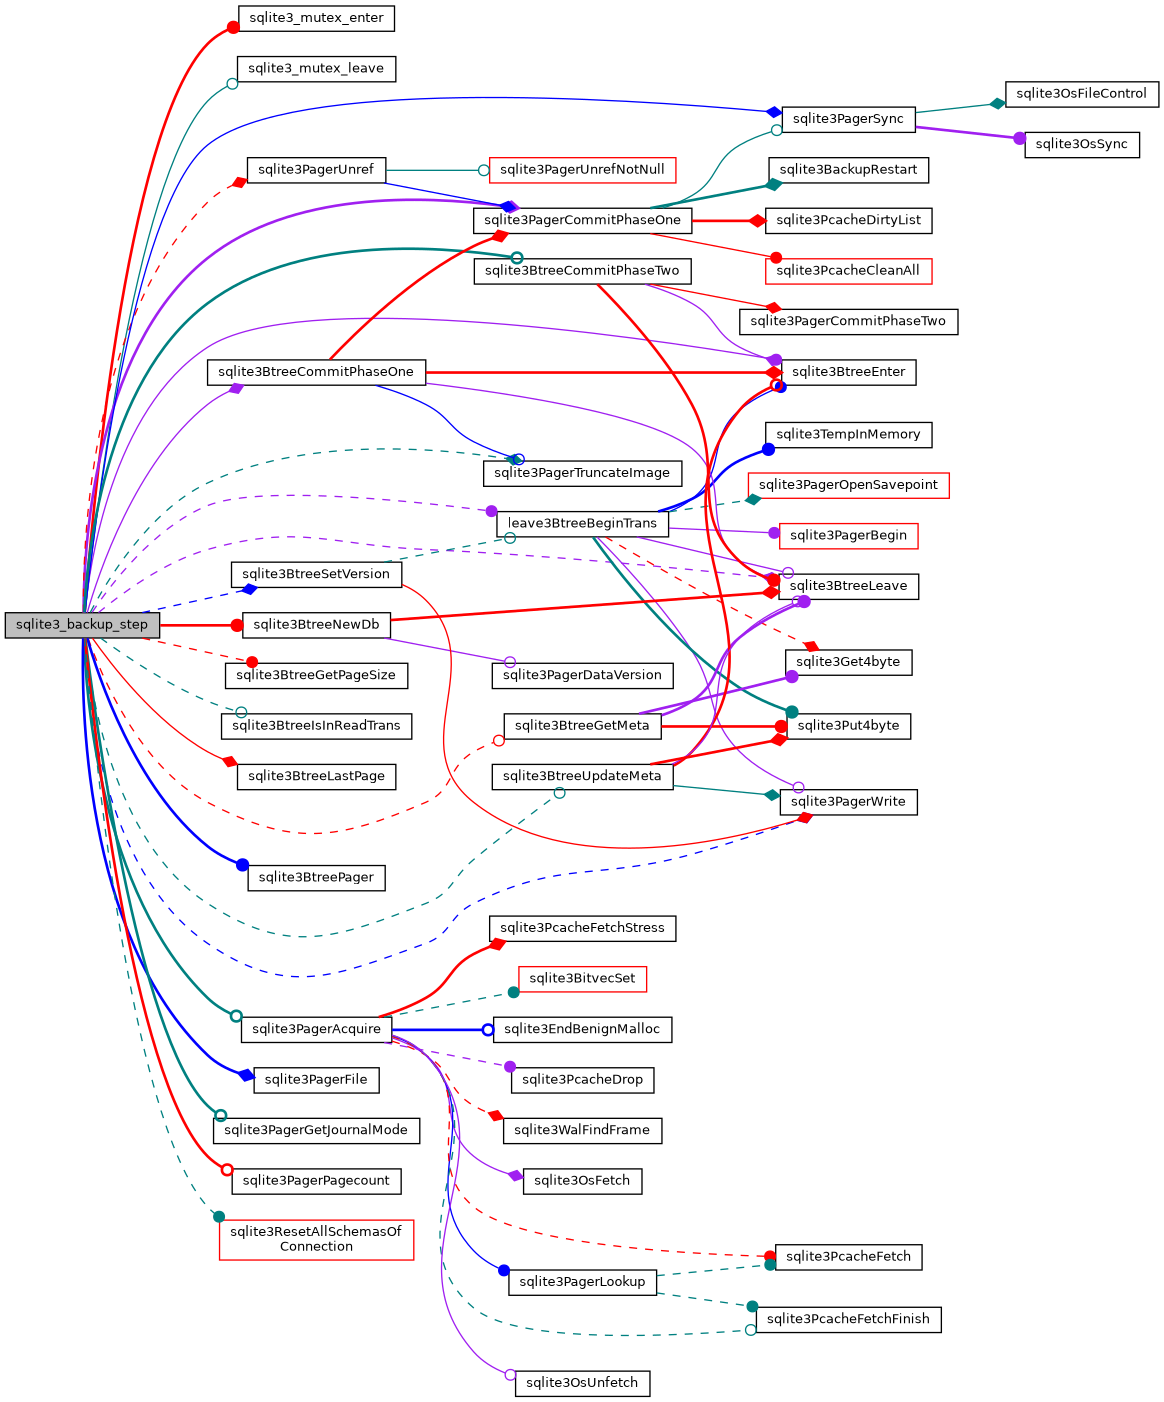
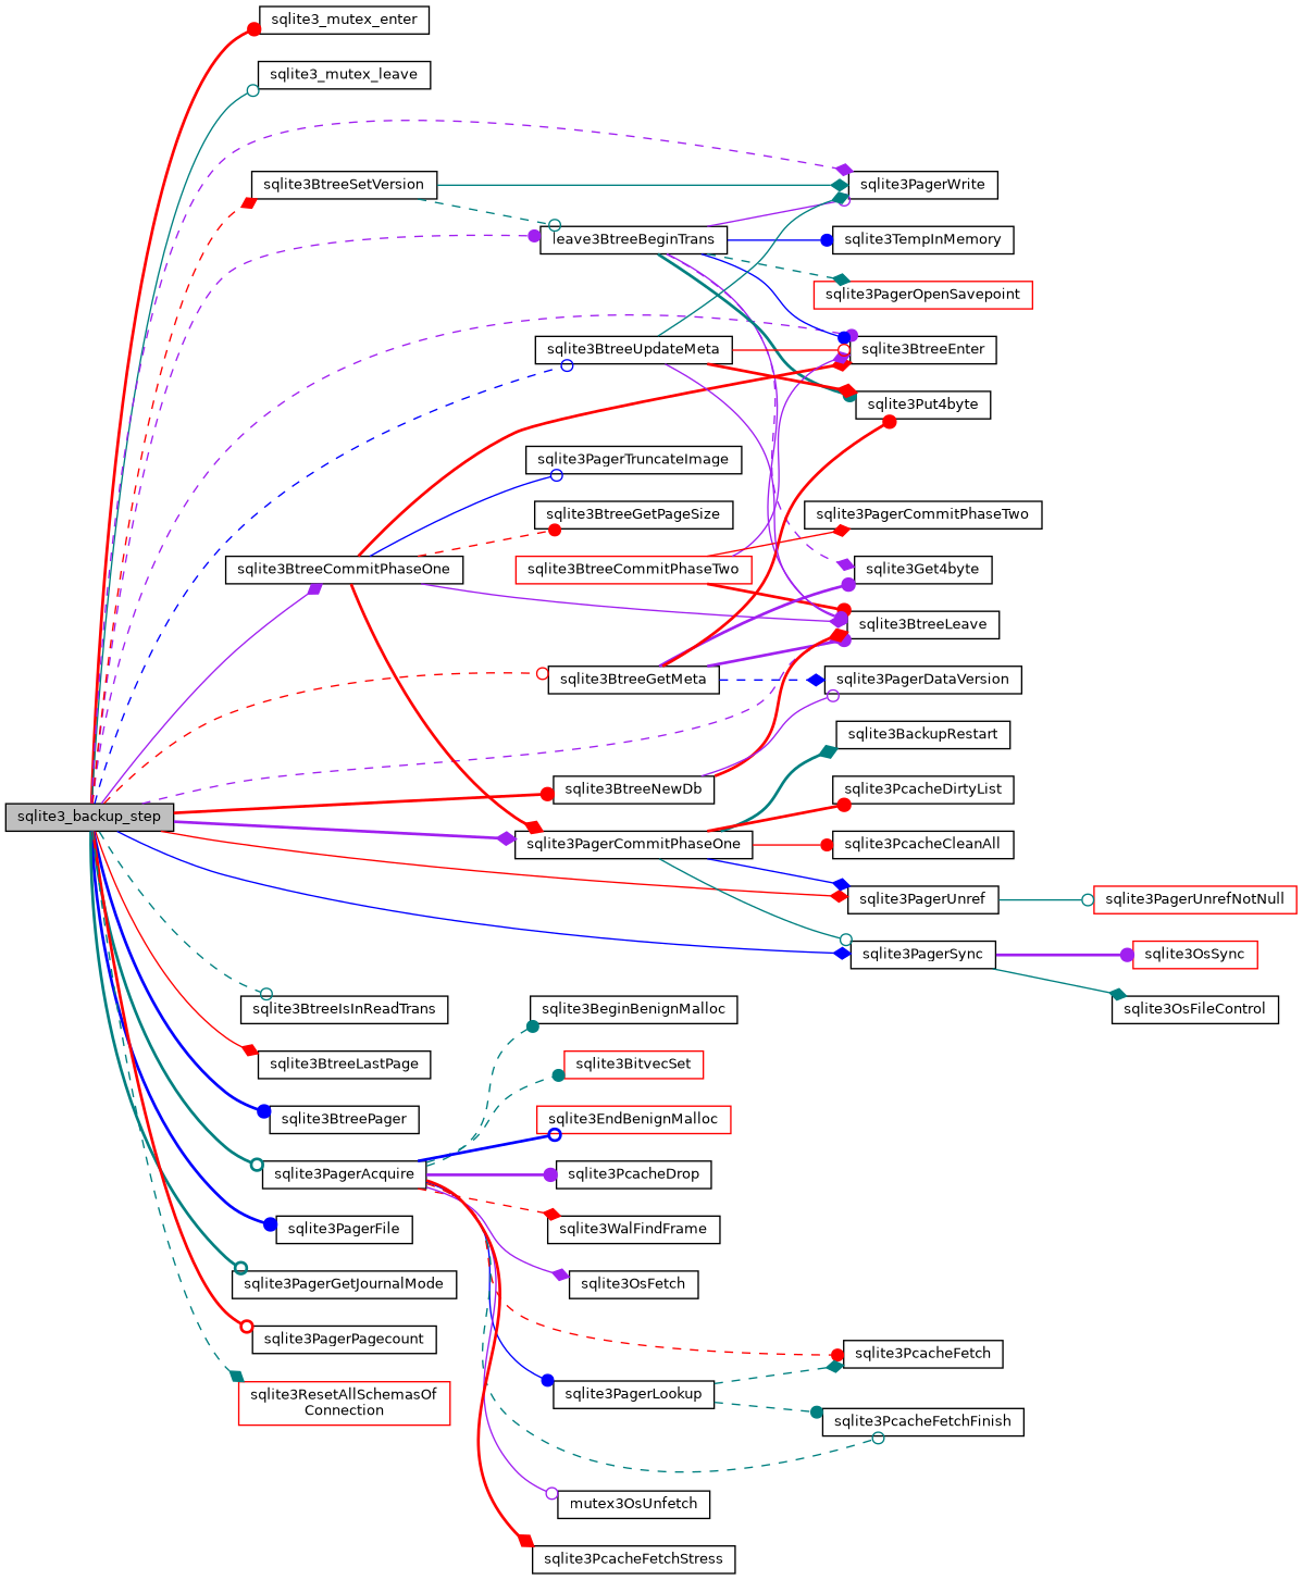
  digraph {
    rankdir=LR
    node [color=black fillcolor=white fontname=Helvetica fontsize=10 shape=record style=filled]
    edge [arrowhead=diamond color=red fontname=Helvetica fontsize=10 labelfontname=Helvetica labelfontsize=10 style=solid]
    n1 [fillcolor=grey75 fontcolor=black height=0.2 label=sqlite3_backup_step width=0.4]
    n2 [height=0.2 label=sqlite3_mutex_enter width=0.4]
    n3 [height=0.2 label=sqlite3_mutex_leave width=0.4]
    n4 [height=0.2 label=leave3BtreeBeginTrans width=0.4]
    n5 [height=0.2 label=sqlite3BtreeEnter width=0.4]
    n6 [height=0.2 label=sqlite3PagerWrite width=0.4]
    n7 [height=0.2 label=sqlite3BtreeLeave width=0.4]
    n8 [height=0.2 label=sqlite3BtreeCommitPhaseOne width=0.4]
    n9 [height=0.2 label=sqlite3PagerTruncateImage width=0.4]
    n10 [height=0.2 label=sqlite3PagerCommitPhaseOne width=0.4]
    n11 [height=0.2 label=sqlite3PagerUnref width=0.4]
    n12 [height=0.2 label=sqlite3PagerSync width=0.4]
-   n13 [height=0.2 label=sqlite3BtreeCommitPhaseTwo width=0.4]
+   n13 [color=red height=0.2 label=sqlite3BtreeCommitPhaseTwo width=0.4]
    n14 [height=0.2 label=sqlite3BtreeGetMeta width=0.4]
    n15 [height=0.2 label=sqlite3BtreeGetPageSize width=0.4]
    n16 [height=0.2 label=sqlite3BtreeIsInReadTrans width=0.4]
    n17 [height=0.2 label=sqlite3BtreeLastPage width=0.4]
    n18 [height=0.2 label=sqlite3BtreeNewDb width=0.4]
    n19 [height=0.2 label=sqlite3BtreePager width=0.4]
    n20 [height=0.2 label=sqlite3BtreeSetVersion width=0.4]
    n21 [height=0.2 label=sqlite3BtreeUpdateMeta width=0.4]
    n22 [height=0.2 label=sqlite3PagerAcquire width=0.4]
    n23 [height=0.2 label=sqlite3PagerFile width=0.4]
    n24 [height=0.2 label=sqlite3PagerGetJournalMode width=0.4]
    n25 [height=0.2 label=sqlite3PagerPagecount width=0.4]
    n26 [color=red height=0.2 label="sqlite3ResetAllSchemasOf\lConnection" width=0.4]
-   n27 [color=red height=0.2 label=sqlite3PagerBegin width=0.4]
    n28 [height=0.2 label=sqlite3TempInMemory width=0.4]
    n29 [height=0.2 label=sqlite3Get4byte width=0.4]
    n30 [height=0.2 label=sqlite3Put4byte width=0.4]
    n31 [color=red height=0.2 label=sqlite3PagerOpenSavepoint width=0.4]
    n32 [height=0.2 label=sqlite3BackupRestart width=0.4]
    n33 [height=0.2 label=sqlite3PcacheDirtyList width=0.4]
-   n34 [color=red height=0.2 label=sqlite3PcacheCleanAll width=0.4]
+   n34 [height=0.2 label=sqlite3PcacheCleanAll width=0.4]
    n35 [color=red height=0.2 label=sqlite3PagerUnrefNotNull width=0.4]
    n36 [height=0.2 label=sqlite3OsFileControl width=0.4]
-   n37 [height=0.2 label=sqlite3OsSync width=0.4]
+   n37 [color=red height=0.2 label=sqlite3OsSync width=0.4]
    n38 [height=0.2 label=sqlite3PagerCommitPhaseTwo width=0.4]
    n39 [height=0.2 label=sqlite3PagerDataVersion width=0.4]
    n40 [height=0.2 label=sqlite3WalFindFrame width=0.4]
    n41 [height=0.2 label=sqlite3OsFetch width=0.4]
    n42 [height=0.2 label=sqlite3PagerLookup width=0.4]
    n43 [height=0.2 label=sqlite3PcacheFetch width=0.4]
    n44 [height=0.2 label=sqlite3PcacheFetchFinish width=0.4]
-   n45 [height=0.2 label=sqlite3OsUnfetch width=0.4]
+   n45 [height=0.2 label=mutex3OsUnfetch width=0.4]
    n46 [height=0.2 label=sqlite3PcacheFetchStress width=0.4]
+   n47 [height=0.2 label=sqlite3BeginBenignMalloc width=0.4]
    n48 [color=red height=0.2 label=sqlite3BitvecSet width=0.4]
-   n49 [height=0.2 label=sqlite3EndBenignMalloc width=0.4]
+   n49 [color=red height=0.2 label=sqlite3EndBenignMalloc width=0.4]
    n50 [height=0.2 label=sqlite3PcacheDrop width=0.4]
    n1 -> n2 [arrowhead=dot style=bold]
    n1 -> n3 [arrowhead=odot color=teal]
    n1 -> n4 [arrowhead=dot color=purple style=dashed]
-   n1 -> n5 [arrowhead=dot color=purple]
-   n1 -> n6 [color=blue style=dashed]
+   n1 -> n5 [arrowhead=dot color=purple style=dashed]
+   n1 -> n6 [color=purple style=dashed]
    n1 -> n7 [color=purple style=dashed]
    n1 -> n8 [color=purple]
-   n1 -> n9 [color=teal style=dashed]
    n1 -> n10 [color=purple style=bold]
-   n1 -> n11 [style=dashed]
+   n1 -> n11
    n1 -> n12 [color=blue]
-   n1 -> n13 [arrowhead=odot color=teal style=bold]
    n1 -> n14 [arrowhead=odot style=dashed]
-   n1 -> n15 [arrowhead=dot style=dashed]
+   n8 -> n15 [arrowhead=dot style=dashed]
    n1 -> n16 [arrowhead=odot color=teal style=dashed]
    n1 -> n17
    n1 -> n18 [arrowhead=dot style=bold]
    n1 -> n19 [arrowhead=dot color=blue style=bold]
-   n1 -> n20 [color=blue style=dashed]
-   n1 -> n21 [arrowhead=odot color=teal style=dashed]
+   n1 -> n20 [style=dashed]
+   n1 -> n21 [arrowhead=odot color=blue style=dashed]
    n1 -> n22 [arrowhead=odot color=teal style=bold]
-   n1 -> n23 [color=blue style=bold]
+   n1 -> n23 [arrowhead=dot color=blue style=bold]
    n1 -> n24 [arrowhead=odot color=teal style=bold]
    n1 -> n25 [arrowhead=odot style=bold]
-   n1 -> n26 [arrowhead=dot color=teal style=dashed]
+   n1 -> n26 [color=teal style=dashed]
    n4 -> n5 [arrowhead=dot color=blue]
    n4 -> n6 [arrowhead=odot color=purple]
    n4 -> n7 [arrowhead=odot color=purple]
-   n4 -> n27 [arrowhead=dot color=purple]
-   n4 -> n28 [arrowhead=dot color=blue style=bold]
-   n4 -> n29 [style=dashed]
+   n4 -> n28 [arrowhead=dot color=blue]
+   n4 -> n29 [color=purple style=dashed]
    n4 -> n30 [arrowhead=dot color=teal style=bold]
    n4 -> n31 [color=teal style=dashed]
    n8 -> n5 [style=bold]
    n8 -> n7 [color=purple]
    n8 -> n9 [arrowhead=odot color=blue]
    n8 -> n10 [style=bold]
-   n11 -> n10 [color=blue]
+   n10 -> n11 [color=blue]
    n10 -> n12 [arrowhead=odot color=teal]
    n10 -> n32 [color=teal style=bold]
-   n10 -> n33 [style=bold]
+   n10 -> n33 [arrowhead=dot style=bold]
    n10 -> n34 [arrowhead=dot]
    n11 -> n35 [arrowhead=odot color=teal]
    n12 -> n36 [color=teal]
    n12 -> n37 [arrowhead=dot color=purple style=bold]
    n13 -> n5 [color=purple]
    n13 -> n7 [arrowhead=dot style=bold]
    n13 -> n38
    n14 -> n7 [arrowhead=dot color=purple style=bold]
    n14 -> n29 [arrowhead=dot color=purple style=bold]
    n14 -> n30 [arrowhead=dot style=bold]
+   n14 -> n39 [color=blue style=dashed]
    n18 -> n7 [style=bold]
    n18 -> n39 [arrowhead=odot color=purple]
    n20 -> n4 [arrowhead=odot color=teal style=dashed]
-   n20 -> n6
-   n21 -> n5 [arrowhead=odot style=bold]
+   n20 -> n6 [color=teal]
+   n21 -> n5 [arrowhead=odot]
    n21 -> n6 [color=teal]
-   n21 -> n7 [arrowhead=odot color=purple]
+   n21 -> n7 [arrowhead=dot color=purple]
    n21 -> n30 [style=bold]
    n22 -> n40 [style=dashed]
    n22 -> n41 [color=purple]
    n22 -> n42 [arrowhead=dot color=blue]
    n22 -> n43 [arrowhead=dot style=dashed]
    n22 -> n44 [arrowhead=odot color=teal style=dashed]
    n22 -> n45 [arrowhead=odot color=purple]
    n22 -> n46 [style=bold]
+   n22 -> n47 [arrowhead=dot color=teal style=dashed]
    n22 -> n48 [arrowhead=dot color=teal style=dashed]
    n22 -> n49 [arrowhead=odot color=blue style=bold]
-   n22 -> n50 [arrowhead=dot color=purple style=dashed]
-   n42 -> n43 [arrowhead=dot color=teal style=dashed]
+   n22 -> n50 [arrowhead=dot color=purple style=bold]
+   n42 -> n43 [color=teal style=dashed]
    n42 -> n44 [arrowhead=dot color=teal style=dashed]
  }
